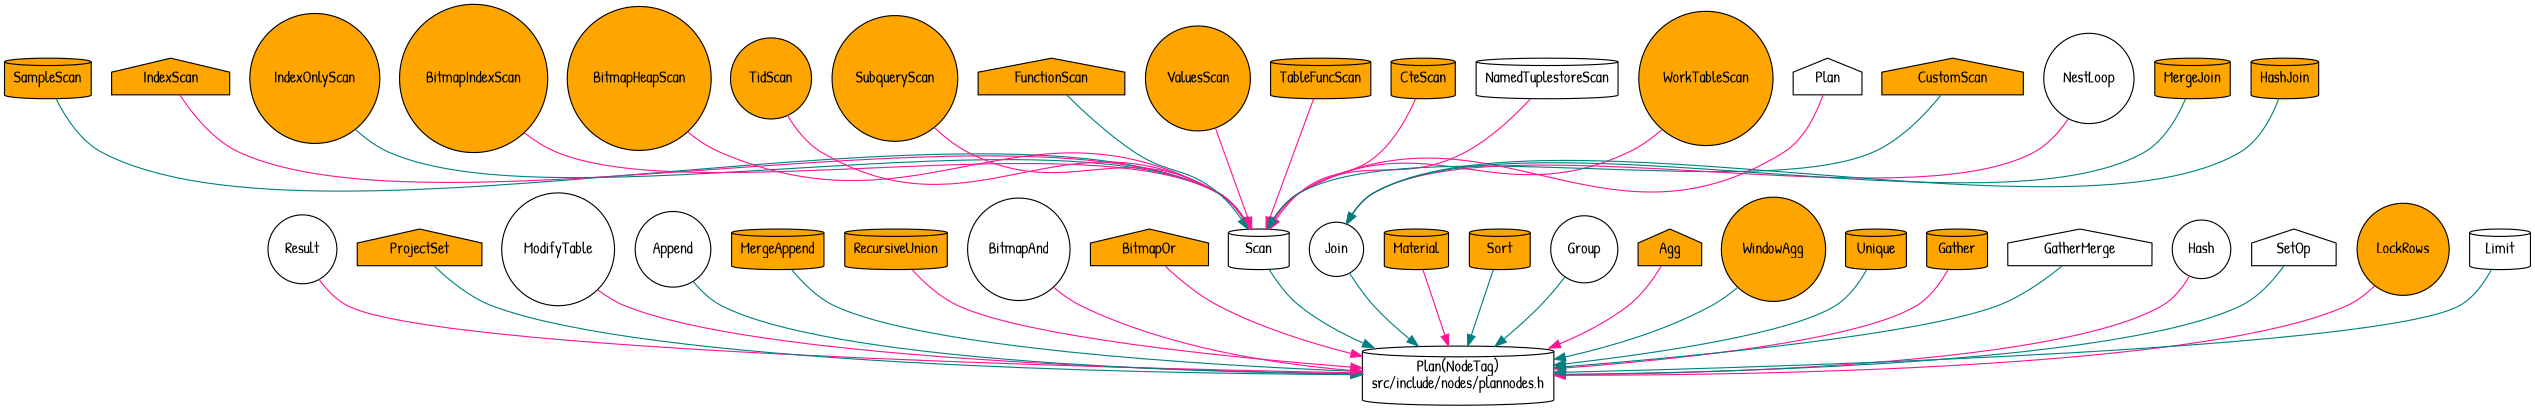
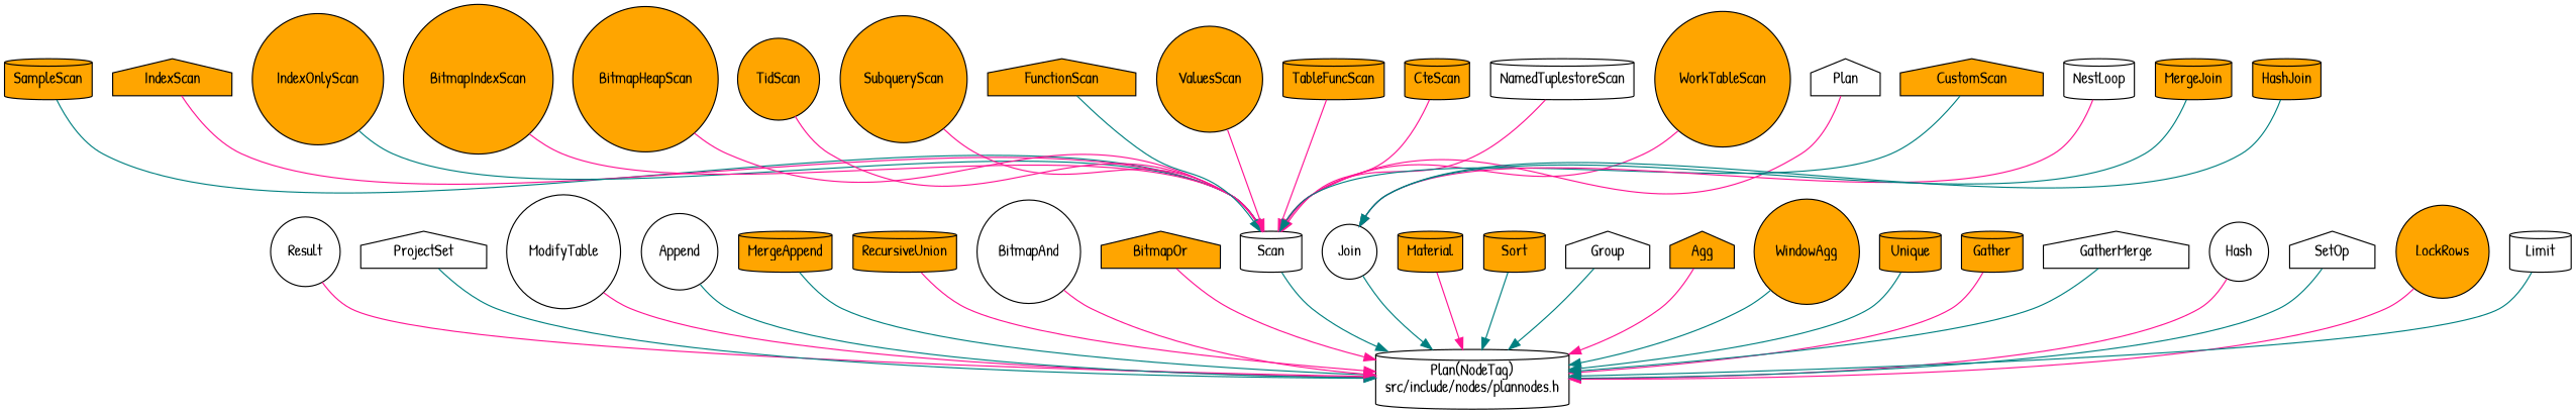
  digraph {
    fontname="Patrick Hand"
    node [fillcolor=orange fontname="Patrick Hand" shape=circle style=filled]
    edge [color=deeppink fontname="Patrick Hand"]
    n1 [fillcolor=white label="Plan(NodeTag)\nsrc/include/nodes/plannodes.h" shape=cylinder]
    n2 [fillcolor=white label=Result]
-   n3 [label=ProjectSet shape=house]
+   n3 [fillcolor=white label=ProjectSet shape=house]
    n4 [fillcolor=white label=ModifyTable]
    n5 [fillcolor=white label=Append]
    n6 [label=MergeAppend shape=cylinder]
    n7 [label=RecursiveUnion shape=cylinder]
    n8 [fillcolor=white label=BitmapAnd]
    n9 [label=BitmapOr shape=house]
    n10 [fillcolor=white label=Scan shape=cylinder]
    n11 [fillcolor=white label=Join]
    n12 [label=Material shape=cylinder]
    n13 [label=Sort shape=cylinder]
-   n14 [fillcolor=white label=Group]
+   n14 [fillcolor=white label=Group shape=house]
    n15 [label=Agg shape=house]
    n16 [label=WindowAgg]
    n17 [label=Unique shape=cylinder]
    n18 [label=Gather shape=cylinder]
    n19 [fillcolor=white label=GatherMerge shape=house]
    n20 [fillcolor=white label=Hash]
    n21 [fillcolor=white label=SetOp shape=house]
    n22 [label=LockRows]
    n23 [fillcolor=white label=Limit shape=cylinder]
    n24 [label=SampleScan shape=cylinder]
    n25 [label=IndexScan shape=house]
    n26 [label=IndexOnlyScan]
    n27 [label=BitmapIndexScan]
    n28 [label=BitmapHeapScan]
    n29 [label=TidScan]
    n30 [label=SubqueryScan]
    n31 [label=FunctionScan shape=house]
    n32 [label=ValuesScan]
    n33 [label=TableFuncScan shape=cylinder]
    n34 [label=CteScan shape=cylinder]
    n35 [fillcolor=white label=NamedTuplestoreScan shape=cylinder]
    n36 [label=WorkTableScan]
    n37 [fillcolor=white label=Plan shape=house]
    n38 [label=CustomScan shape=house]
-   n39 [fillcolor=white label=NestLoop]
+   n39 [fillcolor=white label=NestLoop shape=cylinder]
    n40 [label=MergeJoin shape=cylinder]
    n41 [label=HashJoin shape=cylinder]
    n2 -> n1
    n3 -> n1 [color=teal]
    n4 -> n1
    n5 -> n1 [color=teal]
    n6 -> n1 [color=teal]
    n7 -> n1
    n8 -> n1
    n9 -> n1
    n10 -> n1 [color=teal]
    n11 -> n1 [color=teal]
    n12 -> n1
    n13 -> n1 [color=teal]
    n14 -> n1 [color=teal]
    n15 -> n1
    n16 -> n1 [color=teal]
    n17 -> n1 [color=teal]
    n18 -> n1
    n19 -> n1 [color=teal]
    n20 -> n1
    n21 -> n1 [color=teal]
    n22 -> n1
    n23 -> n1 [color=teal]
    n24 -> n10 [color=teal]
    n25 -> n10
    n26 -> n10 [color=teal]
    n27 -> n10
    n28 -> n10
    n29 -> n10
    n30 -> n10
    n31 -> n10 [color=teal]
    n32 -> n10
    n33 -> n10
    n34 -> n10
    n35 -> n10
    n36 -> n10
    n37 -> n10
    n38 -> n10 [color=teal]
    n39 -> n11
    n40 -> n11 [color=teal]
    n41 -> n11 [color=teal]
  }
